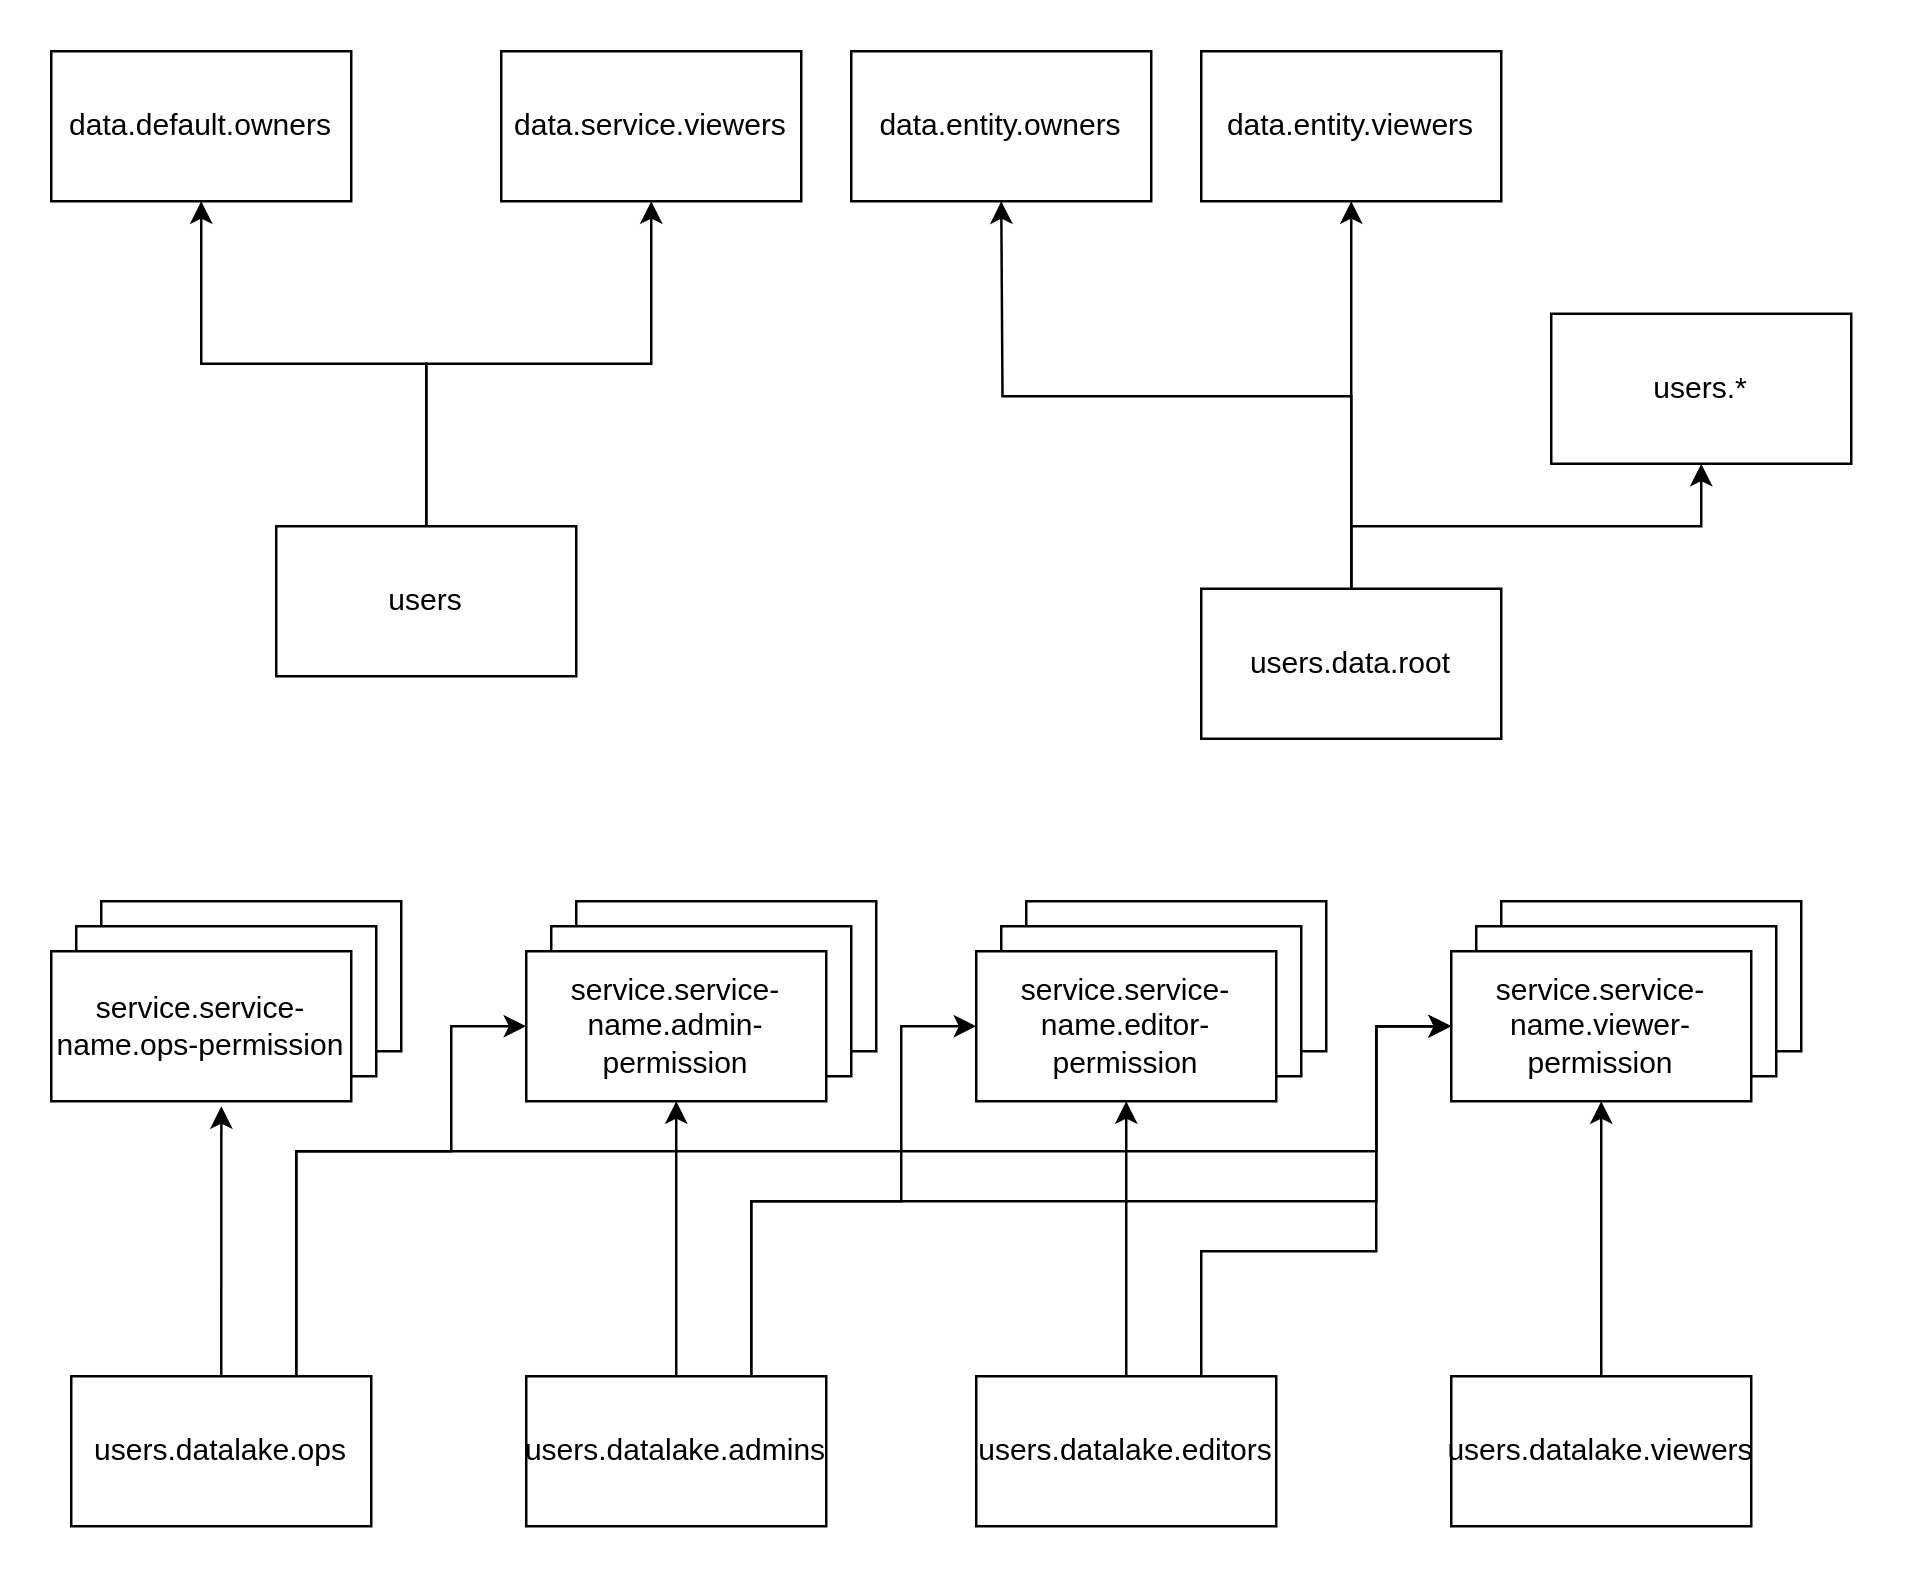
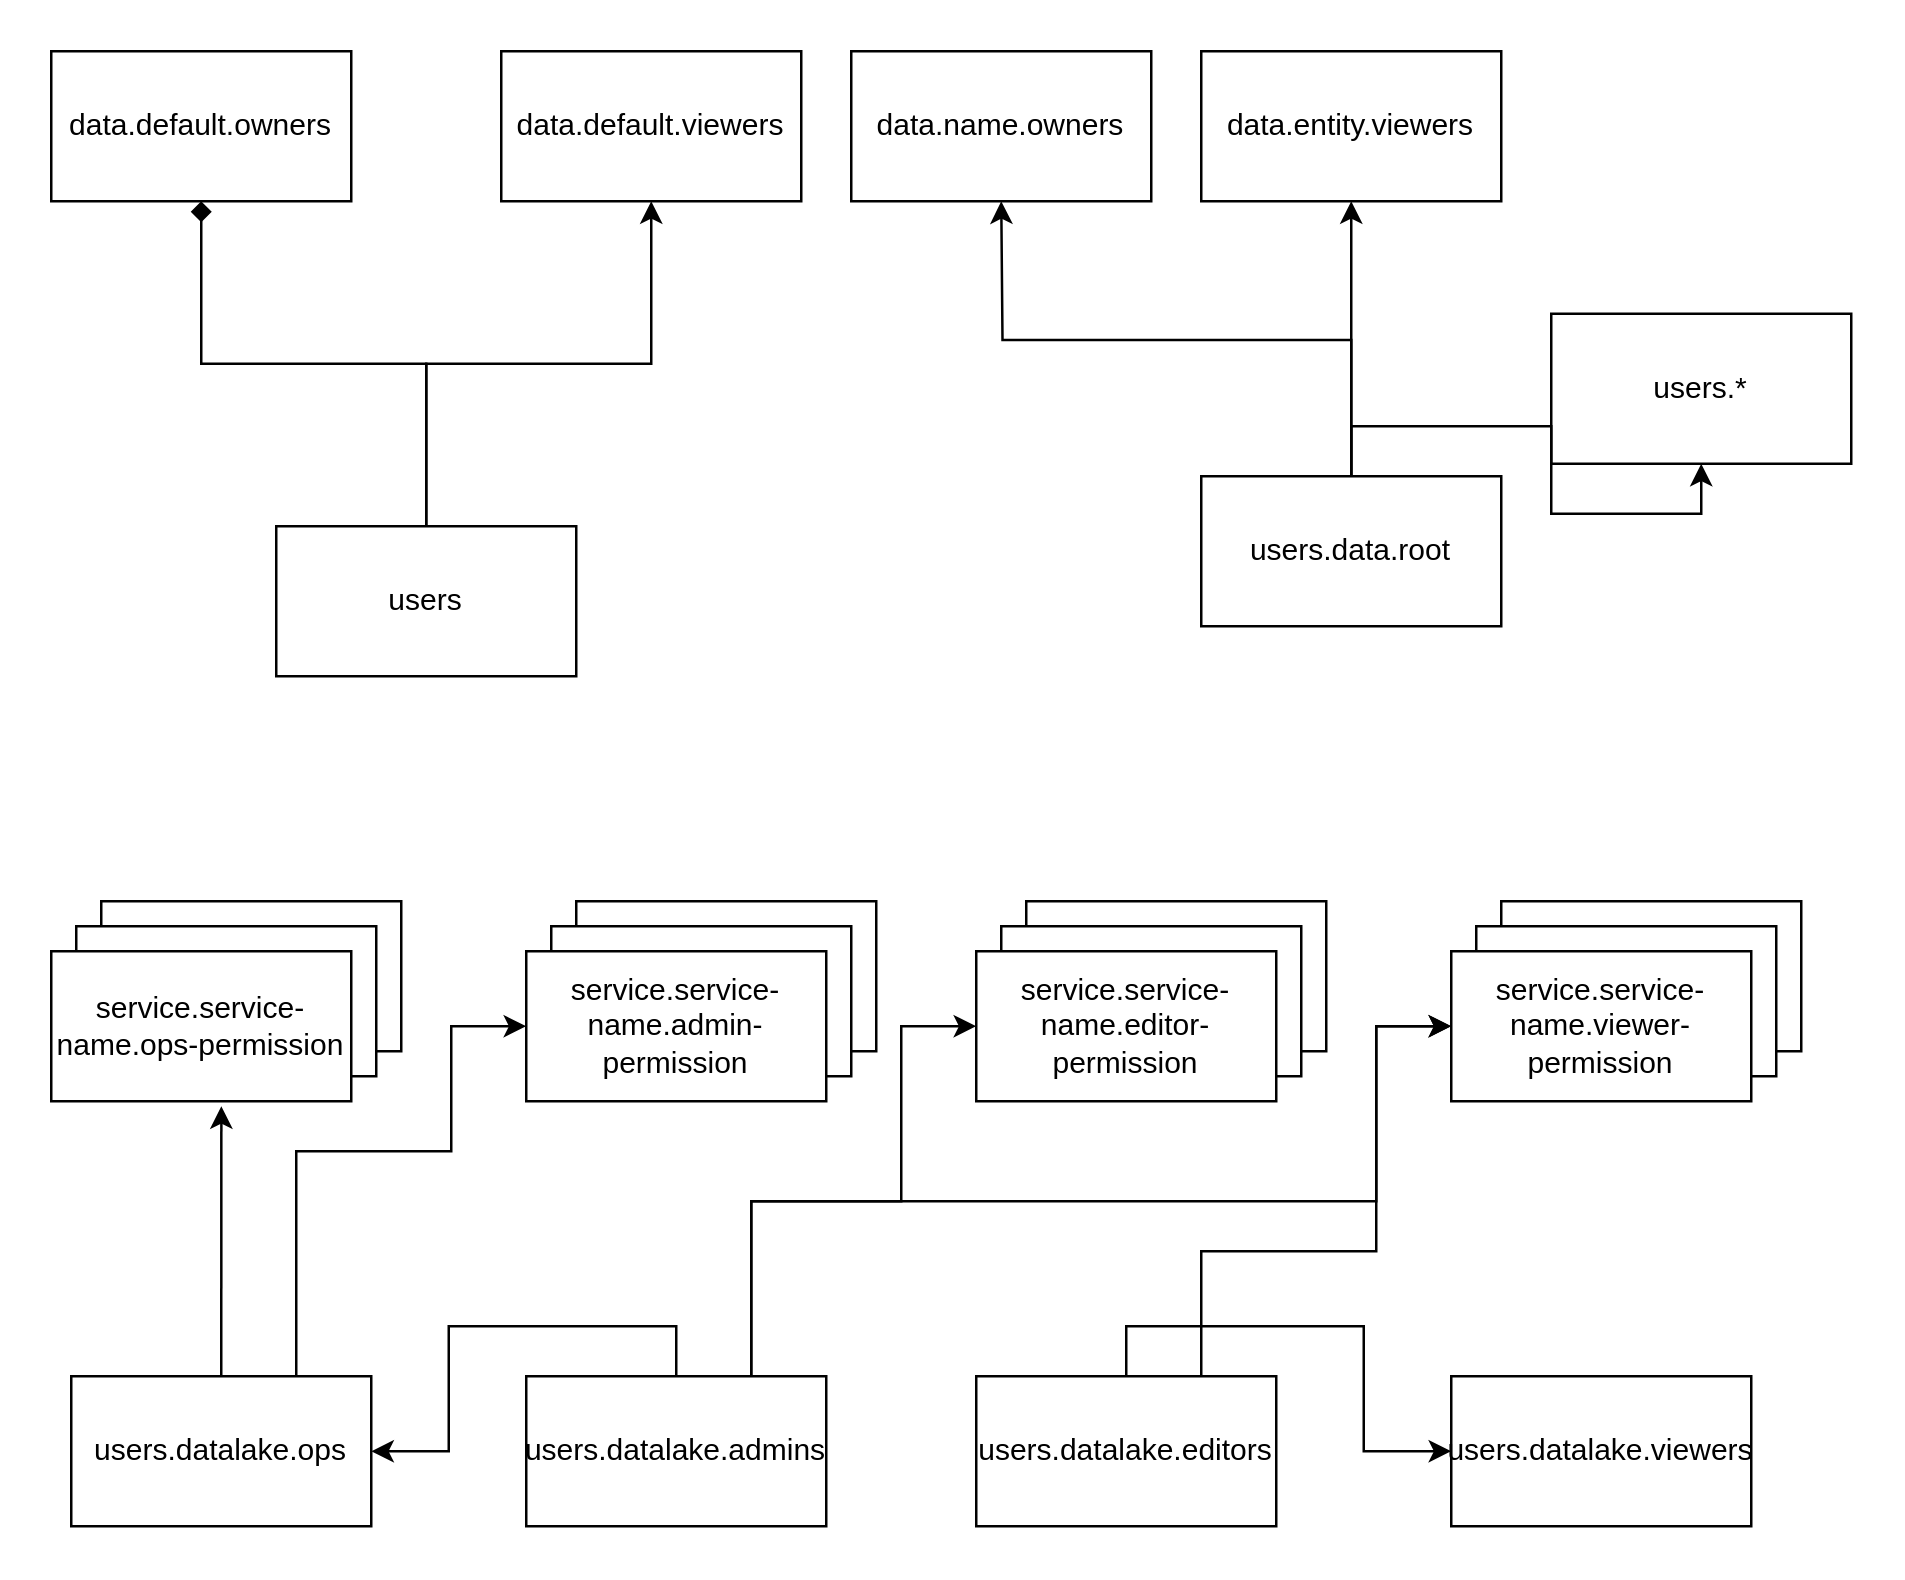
  <mxCell id="0" />
  <mxCell id="1" parent="0" />
  <mxCell id="2" value="data.default.owners" style="rounded=0;whiteSpace=wrap;html=1;" vertex="1" parent="1"><mxGeometry x="20" y="20" width="120" height="60" as="geometry" /></mxCell>
- <mxCell id="3" value="data.service.viewers" style="rounded=0;whiteSpace=wrap;html=1;" vertex="1" parent="1"><mxGeometry x="200" y="20" width="120" height="60" as="geometry" /></mxCell>
- <mxCell id="4" style="edgeStyle=orthogonalEdgeStyle;rounded=0;orthogonalLoop=1;jettySize=auto;html=1;exitX=0.5;exitY=0;exitDx=0;exitDy=0;entryX=0.5;entryY=1;entryDx=0;entryDy=0;" edge="1" parent="1" source="6" target="2"><mxGeometry relative="1" as="geometry" /></mxCell>
+ <mxCell id="3" value="data.default.viewers" style="rounded=0;whiteSpace=wrap;html=1;" vertex="1" parent="1"><mxGeometry x="200" y="20" width="120" height="60" as="geometry" /></mxCell>
+ <mxCell id="4" style="edgeStyle=orthogonalEdgeStyle;rounded=0;orthogonalLoop=1;jettySize=auto;html=1;exitX=0.5;exitY=0;exitDx=0;exitDy=0;entryX=0.5;entryY=1;entryDx=0;entryDy=0;endArrow=diamond;" edge="1" parent="1" source="6" target="2"><mxGeometry relative="1" as="geometry" /></mxCell>
  <mxCell id="5" style="edgeStyle=orthogonalEdgeStyle;rounded=0;orthogonalLoop=1;jettySize=auto;html=1;exitX=0.5;exitY=0;exitDx=0;exitDy=0;entryX=0.5;entryY=1;entryDx=0;entryDy=0;" edge="1" parent="1" source="6" target="3"><mxGeometry relative="1" as="geometry" /></mxCell>
  <mxCell id="6" value="users" style="rounded=0;whiteSpace=wrap;html=1;" vertex="1" parent="1"><mxGeometry x="110" y="210" width="120" height="60" as="geometry" /></mxCell>
  <mxCell id="7" value="" style="group" vertex="1" connectable="0" parent="1"><mxGeometry x="20" y="360" width="140" height="80" as="geometry" /></mxCell>
  <mxCell id="8" value="service.service-name.permission" style="rounded=0;whiteSpace=wrap;html=1;" vertex="1" parent="7"><mxGeometry x="20" width="120" height="60" as="geometry" /></mxCell>
  <mxCell id="9" value="service.service-name.permission" style="rounded=0;whiteSpace=wrap;html=1;" vertex="1" parent="7"><mxGeometry x="10" y="10" width="120" height="60" as="geometry" /></mxCell>
  <mxCell id="10" value="service.service-name.ops-permission" style="rounded=0;whiteSpace=wrap;html=1;" vertex="1" parent="7"><mxGeometry y="20" width="120" height="60" as="geometry" /></mxCell>
  <mxCell id="11" value="" style="group" vertex="1" connectable="0" parent="1"><mxGeometry x="210" y="360" width="140" height="80" as="geometry" /></mxCell>
  <mxCell id="12" value="service.service-name.permission" style="rounded=0;whiteSpace=wrap;html=1;" vertex="1" parent="11"><mxGeometry x="20" width="120" height="60" as="geometry" /></mxCell>
  <mxCell id="13" value="service.service-name.permission" style="rounded=0;whiteSpace=wrap;html=1;" vertex="1" parent="11"><mxGeometry x="10" y="10" width="120" height="60" as="geometry" /></mxCell>
  <mxCell id="14" value="service.service-name.admin-permission" style="rounded=0;whiteSpace=wrap;html=1;" vertex="1" parent="11"><mxGeometry y="20" width="120" height="60" as="geometry" /></mxCell>
  <mxCell id="15" value="" style="group" vertex="1" connectable="0" parent="1"><mxGeometry x="390" y="360" width="140" height="80" as="geometry" /></mxCell>
  <mxCell id="16" value="service.service-name.permission" style="rounded=0;whiteSpace=wrap;html=1;" vertex="1" parent="15"><mxGeometry x="20" width="120" height="60" as="geometry" /></mxCell>
  <mxCell id="17" value="service.service-name.permission" style="rounded=0;whiteSpace=wrap;html=1;" vertex="1" parent="15"><mxGeometry x="10" y="10" width="120" height="60" as="geometry" /></mxCell>
  <mxCell id="18" value="service.service-name.editor-permission" style="rounded=0;whiteSpace=wrap;html=1;" vertex="1" parent="15"><mxGeometry y="20" width="120" height="60" as="geometry" /></mxCell>
  <mxCell id="19" value="" style="group" vertex="1" connectable="0" parent="1"><mxGeometry x="580" y="360" width="140" height="80" as="geometry" /></mxCell>
  <mxCell id="20" value="service.service-name.permission" style="rounded=0;whiteSpace=wrap;html=1;" vertex="1" parent="19"><mxGeometry x="20" width="120" height="60" as="geometry" /></mxCell>
  <mxCell id="21" value="service.service-name.permission" style="rounded=0;whiteSpace=wrap;html=1;" vertex="1" parent="19"><mxGeometry x="10" y="10" width="120" height="60" as="geometry" /></mxCell>
  <mxCell id="22" value="service.service-name.viewer-permission" style="rounded=0;whiteSpace=wrap;html=1;" vertex="1" parent="19"><mxGeometry y="20" width="120" height="60" as="geometry" /></mxCell>
  <mxCell id="23" value="data.entity.viewers" style="rounded=0;whiteSpace=wrap;html=1;" vertex="1" parent="1"><mxGeometry x="480" y="20" width="120" height="60" as="geometry" /></mxCell>
  <mxCell id="24" value="users.*" style="rounded=0;whiteSpace=wrap;html=1;" vertex="1" parent="1"><mxGeometry x="620" y="125" width="120" height="60" as="geometry" /></mxCell>
  <mxCell id="25" style="edgeStyle=orthogonalEdgeStyle;rounded=0;orthogonalLoop=1;jettySize=auto;html=1;exitX=0.5;exitY=0;exitDx=0;exitDy=0;entryX=0.567;entryY=1.033;entryDx=0;entryDy=0;entryPerimeter=0;" edge="1" parent="1" source="28" target="10"><mxGeometry relative="1" as="geometry" /></mxCell>
  <mxCell id="26" style="edgeStyle=orthogonalEdgeStyle;rounded=0;orthogonalLoop=1;jettySize=auto;html=1;exitX=0.75;exitY=0;exitDx=0;exitDy=0;entryX=0;entryY=0.5;entryDx=0;entryDy=0;" edge="1" parent="1" source="28" target="14"><mxGeometry relative="1" as="geometry"><Array as="points"><mxPoint x="118" y="460" /><mxPoint x="180" y="460" /><mxPoint x="180" y="410" /></Array></mxGeometry></mxCell>
- <mxCell id="27" style="edgeStyle=orthogonalEdgeStyle;rounded=0;orthogonalLoop=1;jettySize=auto;html=1;exitX=0.75;exitY=0;exitDx=0;exitDy=0;entryX=0;entryY=0.5;entryDx=0;entryDy=0;" edge="1" parent="1" source="28" target="22"><mxGeometry relative="1" as="geometry"><Array as="points"><mxPoint x="118" y="460" /><mxPoint x="550" y="460" /><mxPoint x="550" y="410" /></Array></mxGeometry></mxCell>
  <mxCell id="28" value="users.datalake.ops" style="rounded=0;whiteSpace=wrap;html=1;" vertex="1" parent="1"><mxGeometry x="28" y="550" width="120" height="60" as="geometry" /></mxCell>
- <mxCell id="29" style="edgeStyle=orthogonalEdgeStyle;rounded=0;orthogonalLoop=1;jettySize=auto;html=1;exitX=0.5;exitY=0;exitDx=0;exitDy=0;entryX=0.5;entryY=1;entryDx=0;entryDy=0;" edge="1" parent="1" source="32" target="14"><mxGeometry relative="1" as="geometry" /></mxCell>
+ <mxCell id="29" style="edgeStyle=orthogonalEdgeStyle;rounded=0;orthogonalLoop=1;jettySize=auto;html=1;exitX=0.5;exitY=0;exitDx=0;exitDy=0;" edge="1" parent="1" source="32" target="28"><mxGeometry relative="1" as="geometry" /></mxCell>
  <mxCell id="30" style="edgeStyle=orthogonalEdgeStyle;rounded=0;orthogonalLoop=1;jettySize=auto;html=1;exitX=0.75;exitY=0;exitDx=0;exitDy=0;entryX=0;entryY=0.5;entryDx=0;entryDy=0;" edge="1" parent="1" source="32" target="18"><mxGeometry relative="1" as="geometry"><Array as="points"><mxPoint x="300" y="480" /><mxPoint x="360" y="480" /><mxPoint x="360" y="410" /></Array></mxGeometry></mxCell>
  <mxCell id="31" style="edgeStyle=orthogonalEdgeStyle;rounded=0;orthogonalLoop=1;jettySize=auto;html=1;exitX=0.75;exitY=0;exitDx=0;exitDy=0;entryX=0;entryY=0.5;entryDx=0;entryDy=0;" edge="1" parent="1" source="32" target="22"><mxGeometry relative="1" as="geometry"><Array as="points"><mxPoint x="300" y="480" /><mxPoint x="550" y="480" /><mxPoint x="550" y="410" /></Array></mxGeometry></mxCell>
  <mxCell id="32" value="users.datalake.admins" style="rounded=0;whiteSpace=wrap;html=1;" vertex="1" parent="1"><mxGeometry x="210" y="550" width="120" height="60" as="geometry" /></mxCell>
- <mxCell id="33" style="edgeStyle=orthogonalEdgeStyle;rounded=0;orthogonalLoop=1;jettySize=auto;html=1;exitX=0.5;exitY=0;exitDx=0;exitDy=0;entryX=0.5;entryY=1;entryDx=0;entryDy=0;" edge="1" parent="1" source="35" target="18"><mxGeometry relative="1" as="geometry" /></mxCell>
+ <mxCell id="33" style="edgeStyle=orthogonalEdgeStyle;rounded=0;orthogonalLoop=1;jettySize=auto;html=1;exitX=0.5;exitY=0;exitDx=0;exitDy=0;" edge="1" parent="1" source="35" target="37"><mxGeometry relative="1" as="geometry" /></mxCell>
  <mxCell id="34" style="edgeStyle=orthogonalEdgeStyle;rounded=0;orthogonalLoop=1;jettySize=auto;html=1;exitX=0.75;exitY=0;exitDx=0;exitDy=0;entryX=0;entryY=0.5;entryDx=0;entryDy=0;" edge="1" parent="1" source="35" target="22"><mxGeometry relative="1" as="geometry"><Array as="points"><mxPoint x="480" y="500" /><mxPoint x="550" y="500" /><mxPoint x="550" y="410" /></Array></mxGeometry></mxCell>
  <mxCell id="35" value="users.datalake.editors" style="rounded=0;whiteSpace=wrap;html=1;" vertex="1" parent="1"><mxGeometry x="390" y="550" width="120" height="60" as="geometry" /></mxCell>
- <mxCell id="36" style="edgeStyle=orthogonalEdgeStyle;rounded=0;orthogonalLoop=1;jettySize=auto;html=1;exitX=0.5;exitY=0;exitDx=0;exitDy=0;entryX=0.5;entryY=1;entryDx=0;entryDy=0;" edge="1" parent="1" source="37" target="22"><mxGeometry relative="1" as="geometry" /></mxCell>
  <mxCell id="37" value="users.datalake.viewers" style="rounded=0;whiteSpace=wrap;html=1;" vertex="1" parent="1"><mxGeometry x="580" y="550" width="120" height="60" as="geometry" /></mxCell>
  <mxCell id="38" style="edgeStyle=orthogonalEdgeStyle;rounded=0;orthogonalLoop=1;jettySize=auto;html=1;exitX=0.5;exitY=0;exitDx=0;exitDy=0;entryX=0.5;entryY=1;entryDx=0;entryDy=0;" edge="1" parent="1" source="41"><mxGeometry relative="1" as="geometry"><mxPoint x="400" y="80" as="targetPoint" /></mxGeometry></mxCell>
  <mxCell id="39" style="edgeStyle=orthogonalEdgeStyle;rounded=0;orthogonalLoop=1;jettySize=auto;html=1;exitX=0.5;exitY=0;exitDx=0;exitDy=0;entryX=0.5;entryY=1;entryDx=0;entryDy=0;" edge="1" parent="1" source="41" target="23"><mxGeometry relative="1" as="geometry" /></mxCell>
  <mxCell id="40" style="edgeStyle=orthogonalEdgeStyle;rounded=0;orthogonalLoop=1;jettySize=auto;html=1;exitX=0.5;exitY=0;exitDx=0;exitDy=0;entryX=0.5;entryY=1;entryDx=0;entryDy=0;" edge="1" parent="1" source="41" target="24"><mxGeometry relative="1" as="geometry" /></mxCell>
- <mxCell id="41" value="users.data.root" style="rounded=0;whiteSpace=wrap;html=1;" vertex="1" parent="1"><mxGeometry x="480" y="235" width="120" height="60" as="geometry" /></mxCell>
- <mxCell id="42" value="data.entity.owners" style="rounded=0;whiteSpace=wrap;html=1;" vertex="1" parent="1"><mxGeometry x="340" y="20" width="120" height="60" as="geometry" /></mxCell>
+ <mxCell id="41" value="users.data.root" style="rounded=0;whiteSpace=wrap;html=1;" vertex="1" parent="1"><mxGeometry x="480" y="190" width="120" height="60" as="geometry" /></mxCell>
+ <mxCell id="42" value="data.name.owners" style="rounded=0;whiteSpace=wrap;html=1;" vertex="1" parent="1"><mxGeometry x="340" y="20" width="120" height="60" as="geometry" /></mxCell>
